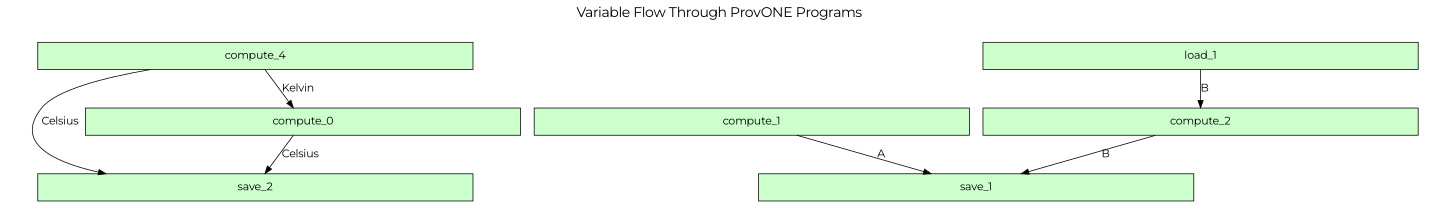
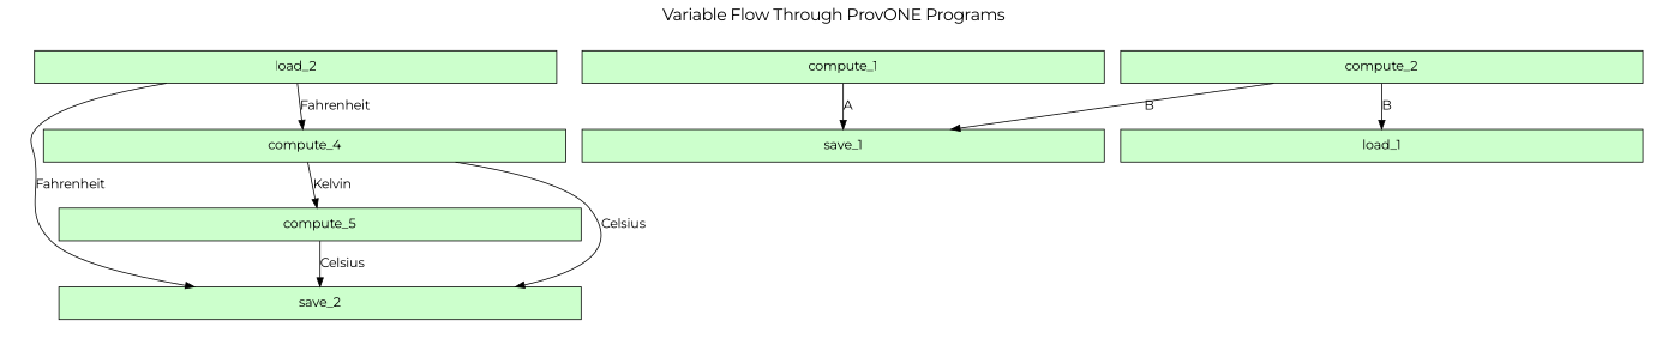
  digraph {
    fontname=Montserrat
    fontsize=18
    label="Variable Flow Through ProvONE Programs"
    labelloc=t
    rankdir=TB
    node [fillcolor="#CCFFCC" fontname=Montserrat peripheries=1 shape=box style=filled]
    edge [fontname=Montserrat]
    n1 [label=load_1 width=8]
    n2 [label=compute_2 width=8]
    n3 [label=compute_1 width=8]
    n4 [label=save_1 width=8]
+   n5 [label=load_2 width=8]
    n6 [label=compute_4 width=8]
    n7 [label=save_2 width=8]
-   n8 [label=compute_0 width=8]
+   n8 [label=compute_5 width=8]
    subgraph cluster_1 {
      color=white
      label=""
      penwidth=0
      subgraph cluster_2 {
        color=white
        label=""
        penwidth=0
        n1
        n2
        n3
        n4
+       n5
        n6
        n7
        n8
      }
    }
-   n1 -> n2 [label=B]
+   n2 -> n1 [label=B]
    n2 -> n4 [label=B]
    n3 -> n4 [label=A]
+   n5 -> n6 [label=Fahrenheit]
+   n5 -> n7 [label=Fahrenheit]
    n6 -> n7 [label=Celsius]
    n6 -> n8 [label=Kelvin]
    n8 -> n7 [label=Celsius]
  }
